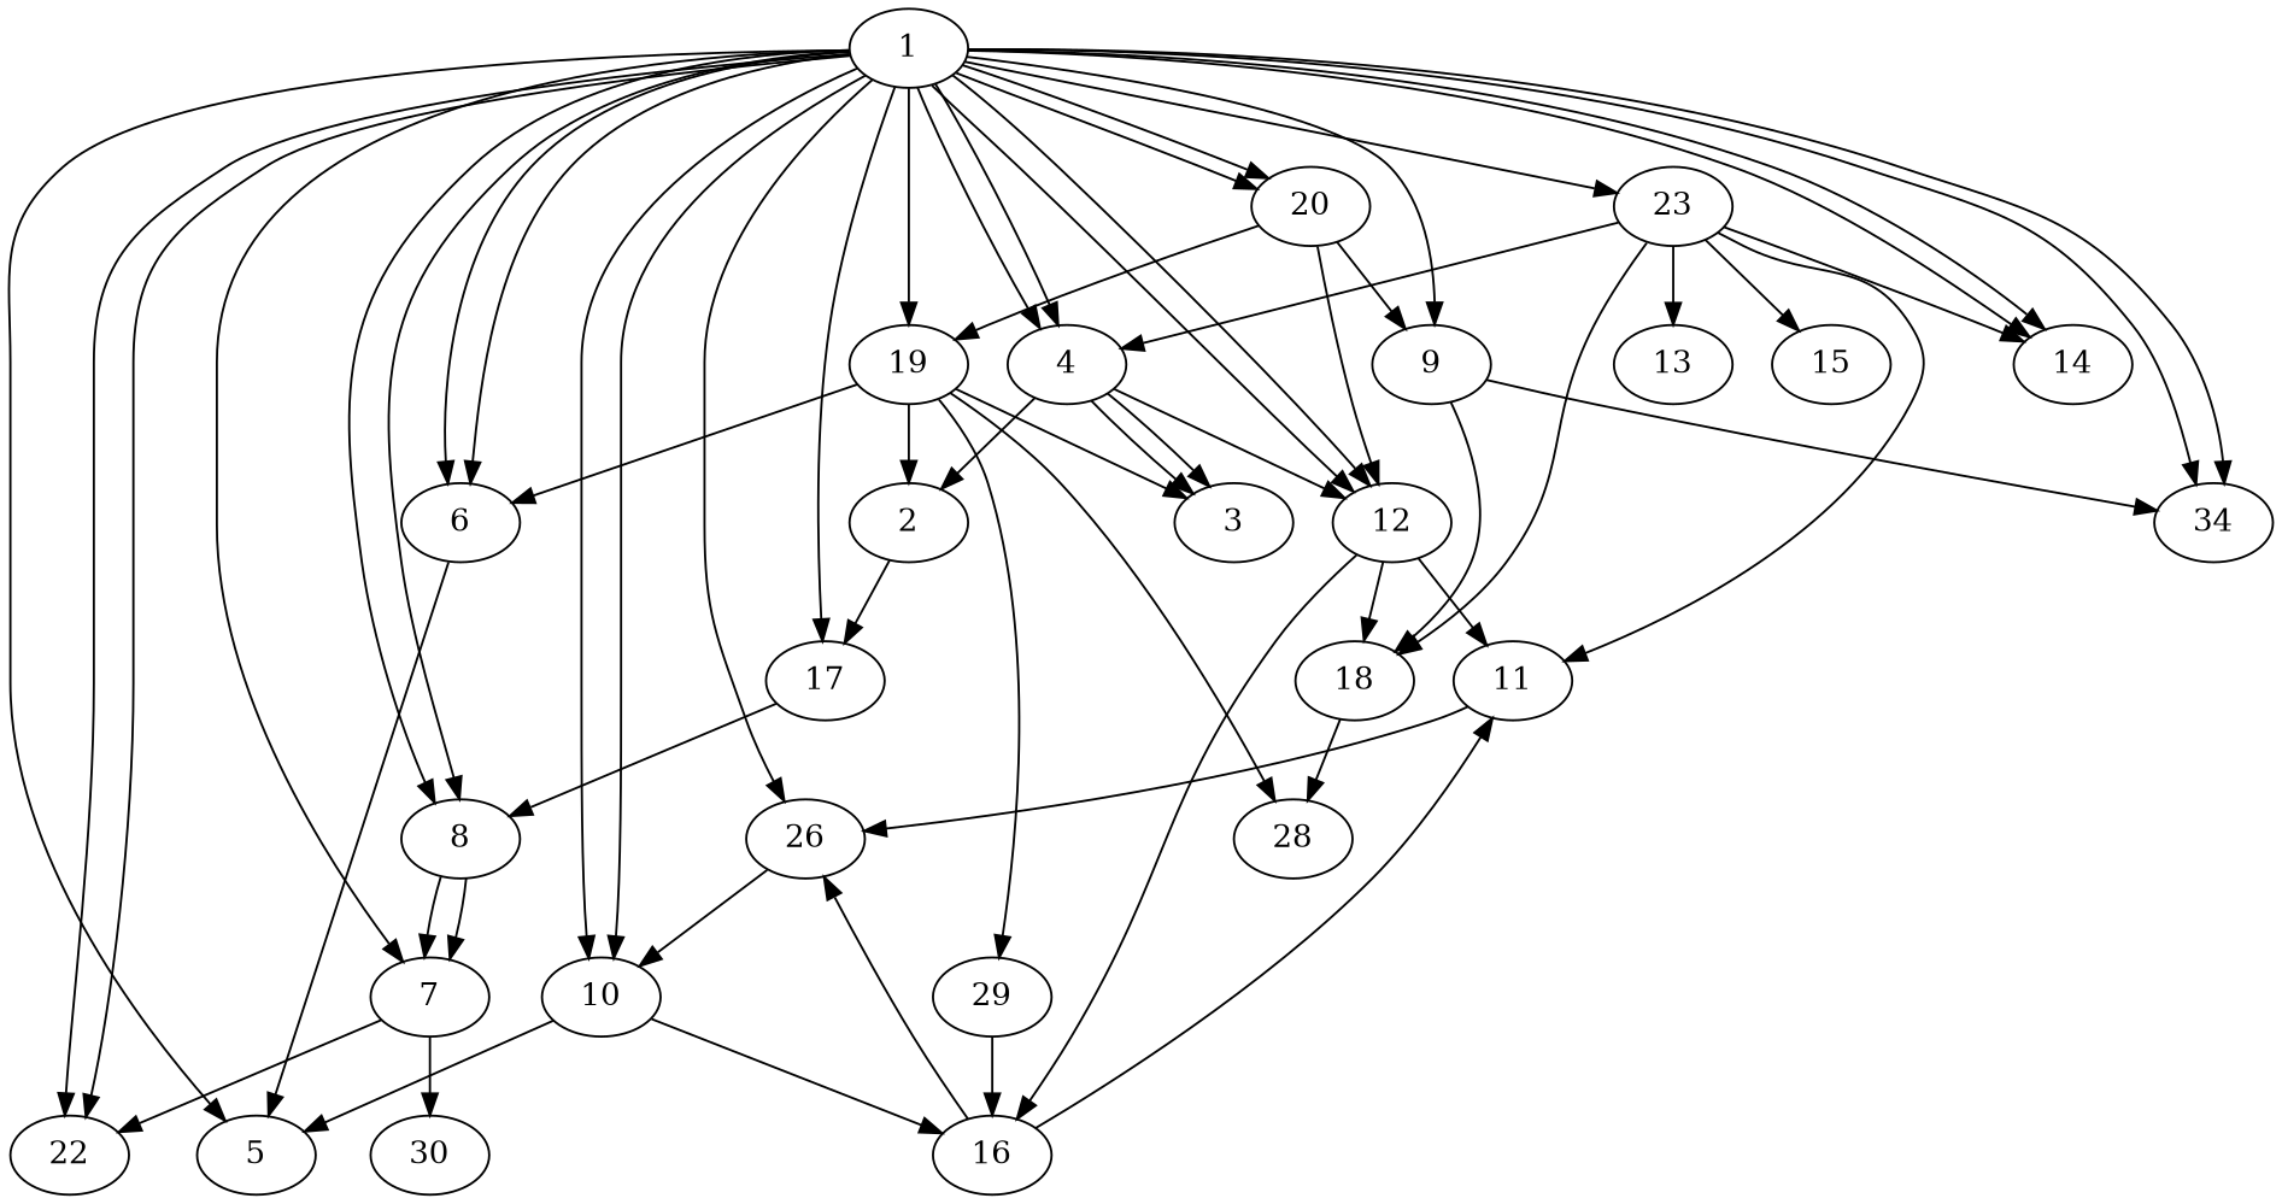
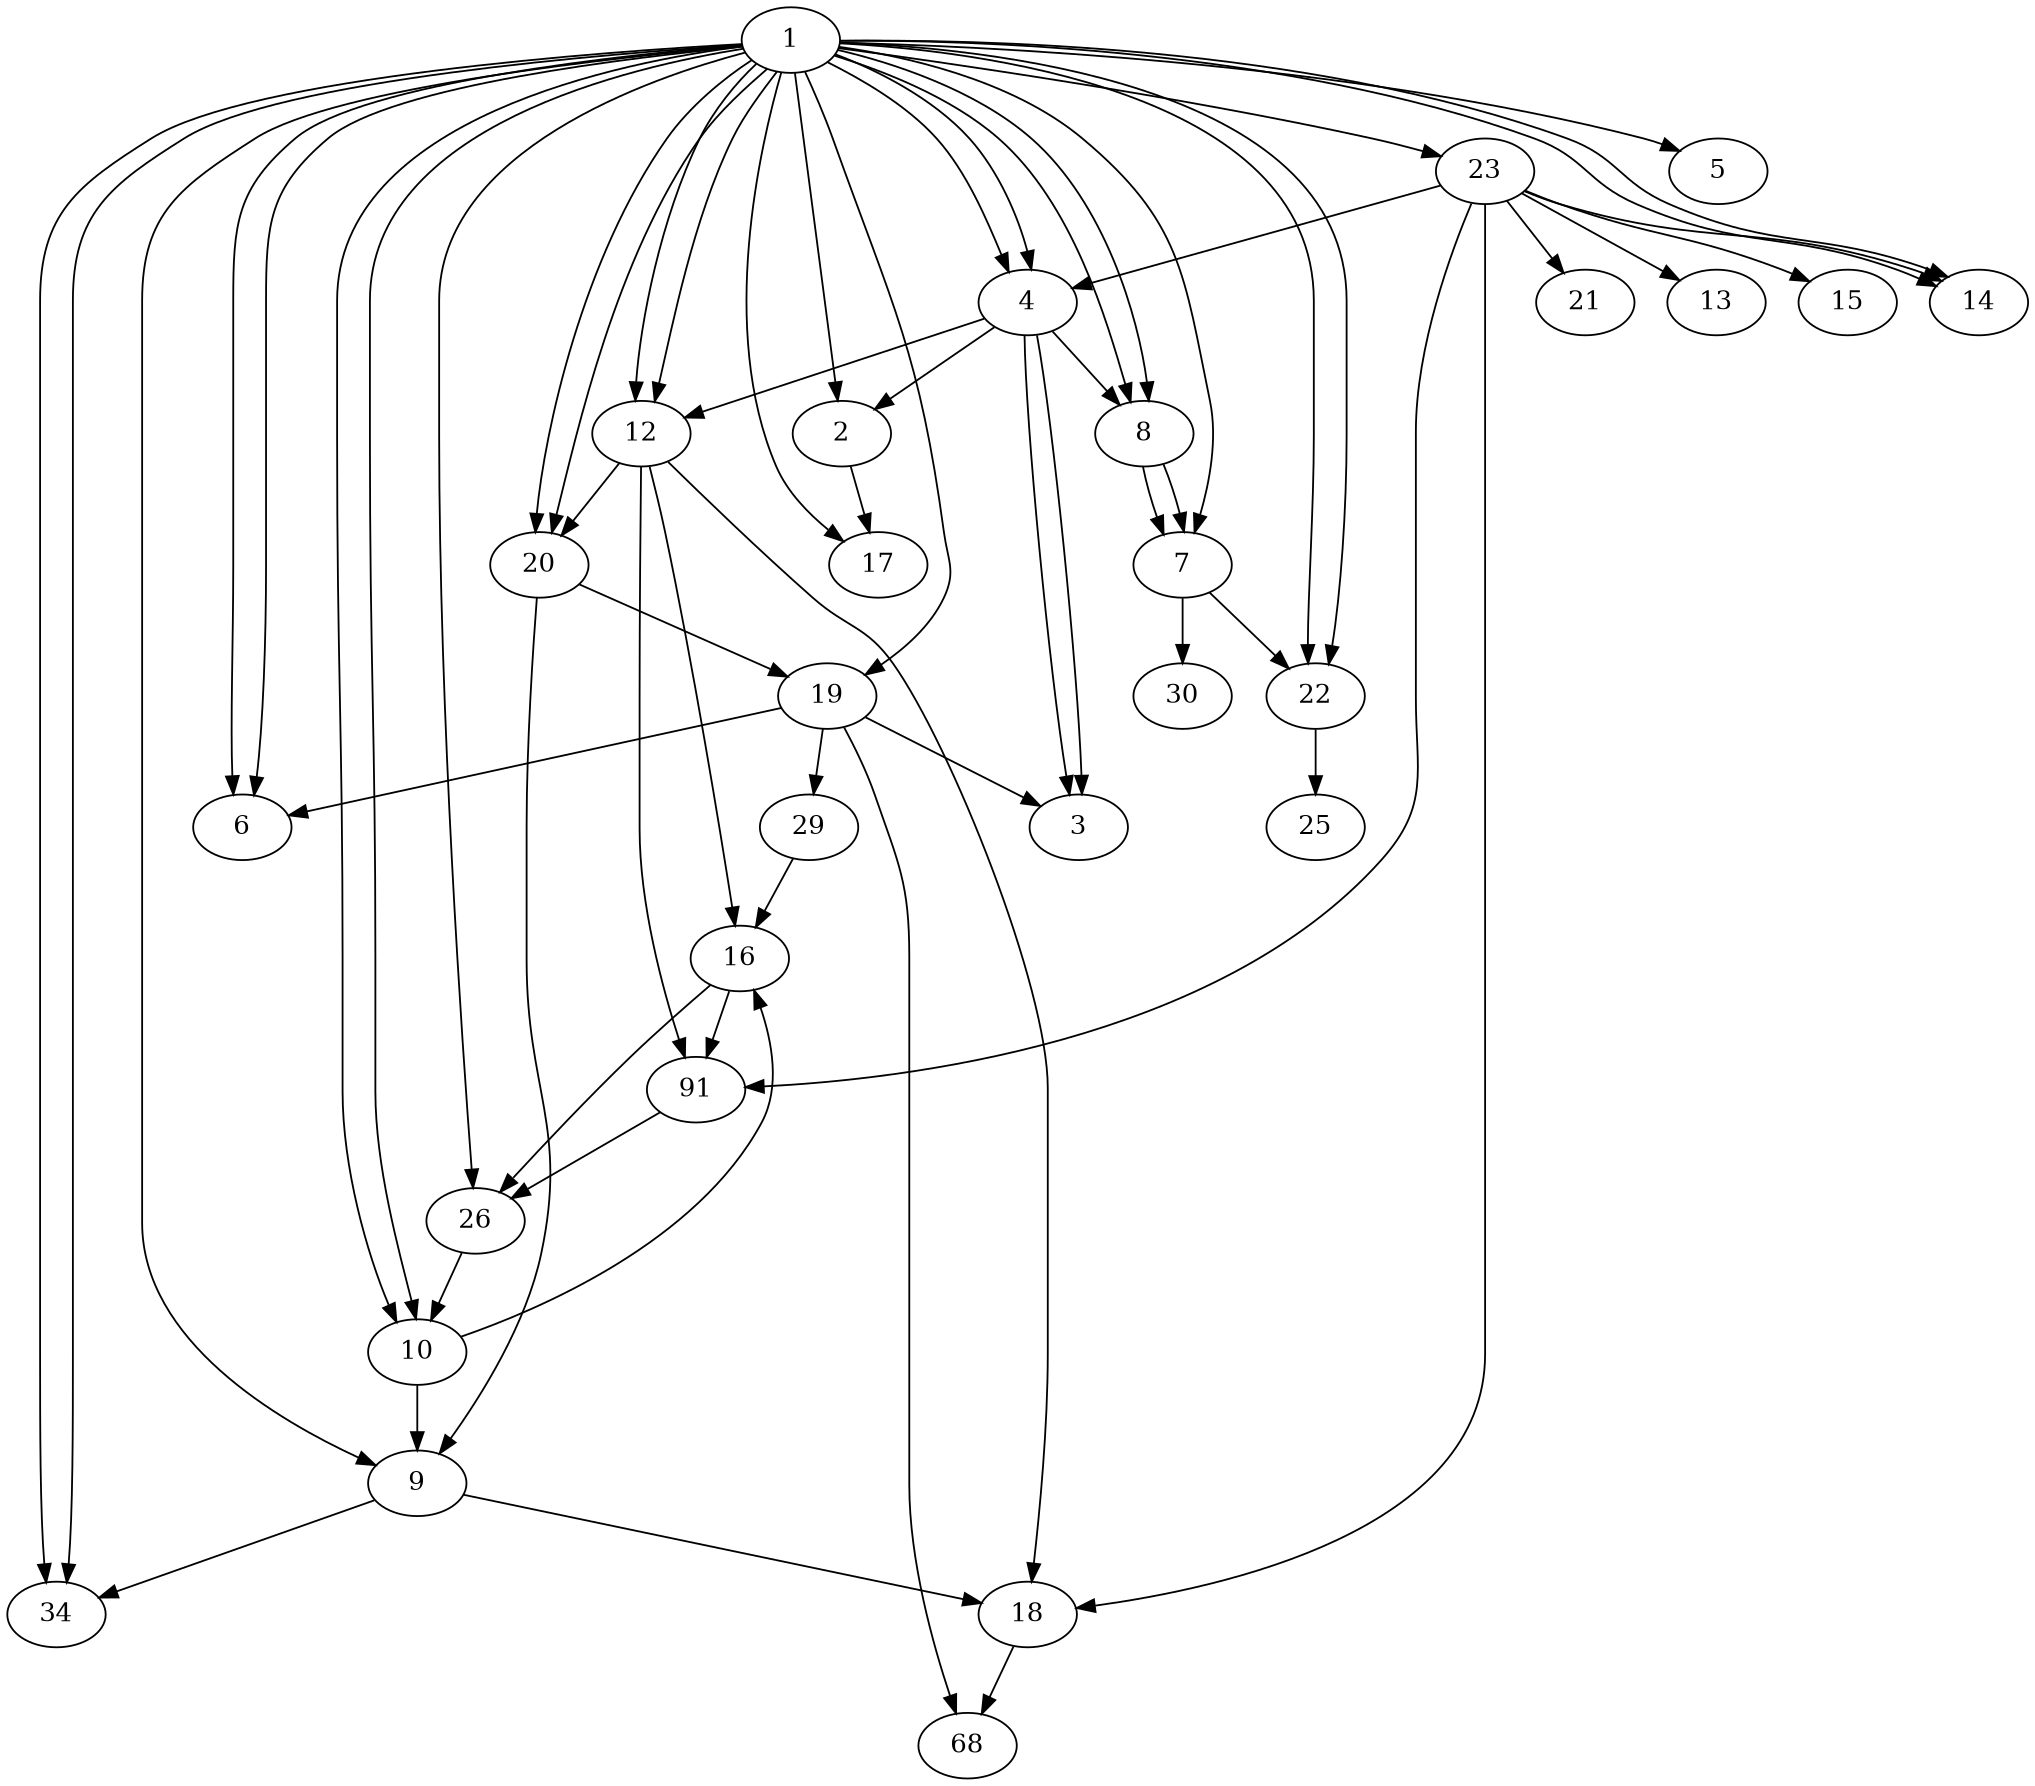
  digraph {
    1
    23
    19
    22
    17
    26
    20
    12
    9
    n10 [label=34]
    7
    5
    4
    14
    6
    8
    2
    10
+   21
    13
-   11
+   11 [label=91]
    15
    18
    3
-   28
+   28 [label=68]
    29
+   25
    16
    30
    1 -> 23
    1 -> 19
    1 -> 22
    1 -> 22
    1 -> 17
    1 -> 26
    1 -> 20
    1 -> 20
    1 -> 12
    1 -> 12
    1 -> 9
    1 -> n10
    1 -> n10
    1 -> 7
    1 -> 5
    1 -> 4
    1 -> 4
    1 -> 14
    1 -> 14
    1 -> 6
    1 -> 6
    1 -> 8
    1 -> 8
-   19 -> 2
+   1 -> 2
    1 -> 10
    1 -> 10
    23 -> 4
    23 -> 14
+   23 -> 21
    23 -> 13
    23 -> 11
    23 -> 15
    23 -> 18
    19 -> 6
    19 -> 3
    19 -> 28
    19 -> 29
-   17 -> 8
+   22 -> 25
+   4 -> 8
    26 -> 10
    20 -> 19
    20 -> 9
-   20 -> 12
+   12 -> 20
    12 -> 11
    12 -> 18
    12 -> 16
    9 -> n10
    9 -> 18
    7 -> 22
    7 -> 30
    4 -> 12
    4 -> 2
    4 -> 3
    4 -> 3
-   6 -> 5
    8 -> 7
    8 -> 7
    2 -> 17
-   10 -> 5
+   10 -> 9
    10 -> 16
    11 -> 26
    18 -> 28
    29 -> 16
    16 -> 26
    16 -> 11
  }
